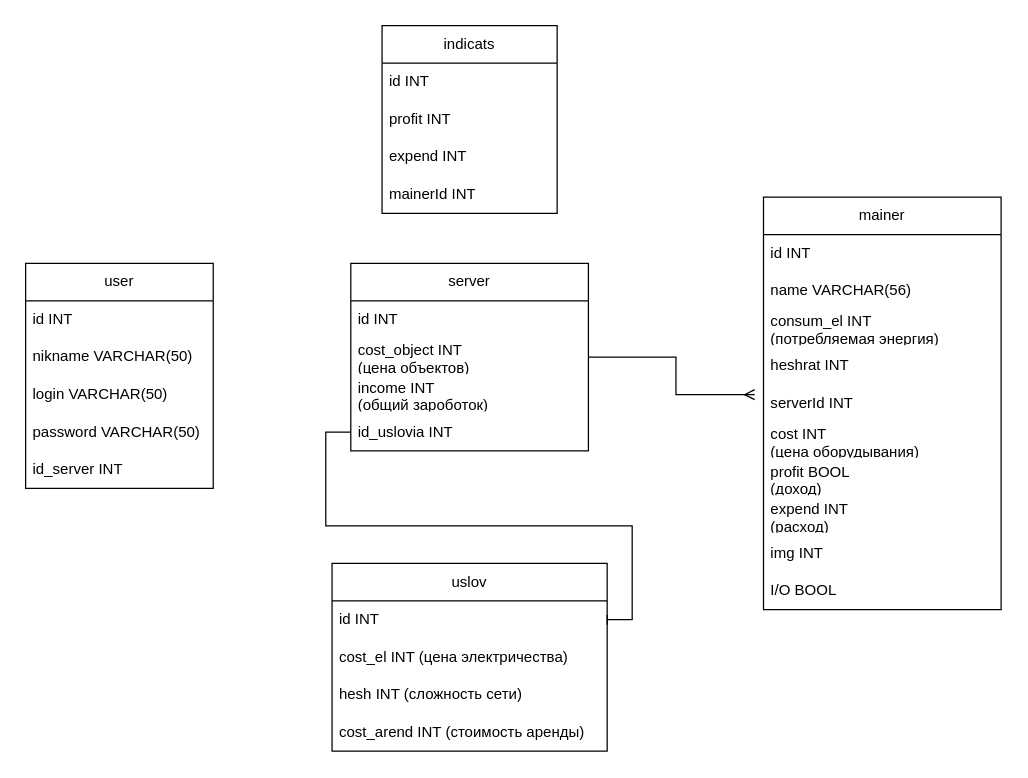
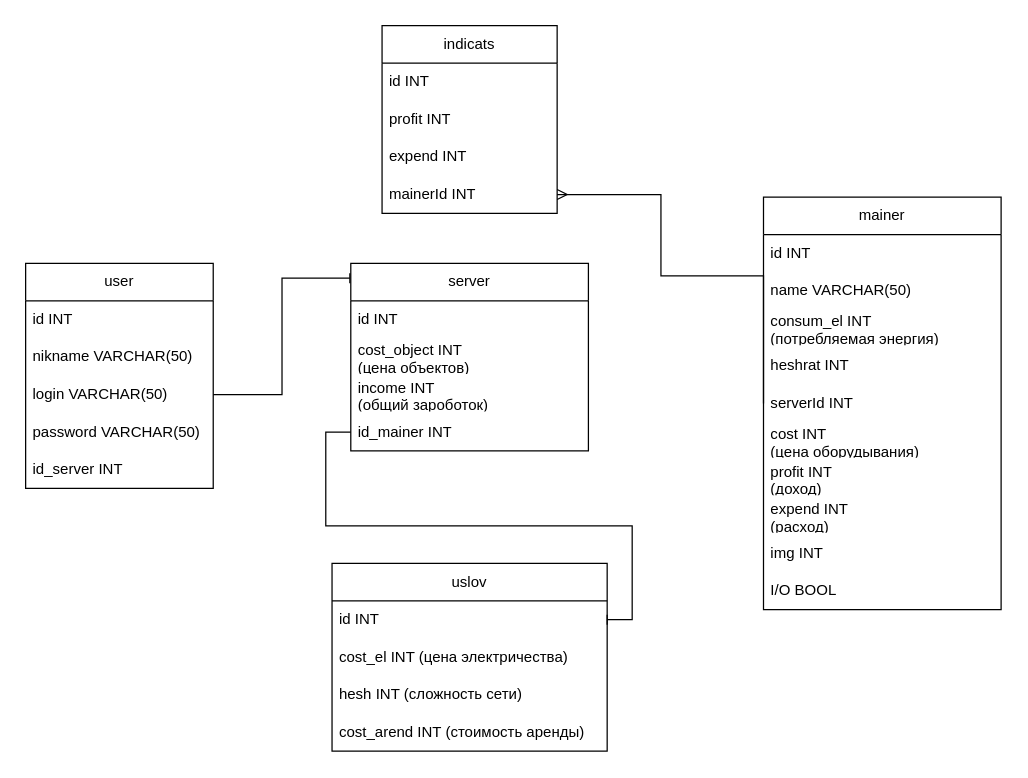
  <mxCell id="0" />
  <mxCell id="1" parent="0" />
  <mxCell id="2" value="user" style="swimlane;fontStyle=0;childLayout=stackLayout;horizontal=1;startSize=30;horizontalStack=0;resizeParent=1;resizeParentMax=0;resizeLast=0;collapsible=1;marginBottom=0;whiteSpace=wrap;html=1;" parent="1" vertex="1"><mxGeometry x="20" y="210" width="150" height="180" as="geometry" /></mxCell>
  <mxCell id="3" value="id INT" style="text;strokeColor=none;fillColor=none;align=left;verticalAlign=middle;spacingLeft=4;spacingRight=4;overflow=hidden;points=[[0,0.5],[1,0.5]];portConstraint=eastwest;rotatable=0;whiteSpace=wrap;html=1;" parent="2" vertex="1"><mxGeometry y="30" width="150" height="30" as="geometry" /></mxCell>
  <mxCell id="4" value="nikname VARCHAR(50)" style="text;strokeColor=none;fillColor=none;align=left;verticalAlign=middle;spacingLeft=4;spacingRight=4;overflow=hidden;points=[[0,0.5],[1,0.5]];portConstraint=eastwest;rotatable=0;whiteSpace=wrap;html=1;" parent="2" vertex="1"><mxGeometry y="60" width="150" height="30" as="geometry" /></mxCell>
  <mxCell id="5" value="login VARCHAR(50)" style="text;strokeColor=none;fillColor=none;align=left;verticalAlign=middle;spacingLeft=4;spacingRight=4;overflow=hidden;points=[[0,0.5],[1,0.5]];portConstraint=eastwest;rotatable=0;whiteSpace=wrap;html=1;" parent="2" vertex="1"><mxGeometry y="90" width="150" height="30" as="geometry" /></mxCell>
  <mxCell id="6" value="password VARCHAR(50)" style="text;strokeColor=none;fillColor=none;align=left;verticalAlign=middle;spacingLeft=4;spacingRight=4;overflow=hidden;points=[[0,0.5],[1,0.5]];portConstraint=eastwest;rotatable=0;whiteSpace=wrap;html=1;" parent="2" vertex="1"><mxGeometry y="120" width="150" height="30" as="geometry" /></mxCell>
  <mxCell id="7" value="id_server INT" style="text;strokeColor=none;fillColor=none;align=left;verticalAlign=middle;spacingLeft=4;spacingRight=4;overflow=hidden;points=[[0,0.5],[1,0.5]];portConstraint=eastwest;rotatable=0;whiteSpace=wrap;html=1;" parent="2" vertex="1"><mxGeometry y="150" width="150" height="30" as="geometry" /></mxCell>
  <mxCell id="8" value="server" style="swimlane;fontStyle=0;childLayout=stackLayout;horizontal=1;startSize=30;horizontalStack=0;resizeParent=1;resizeParentMax=0;resizeLast=0;collapsible=1;marginBottom=0;whiteSpace=wrap;html=1;" parent="1" vertex="1"><mxGeometry x="280" y="210" width="190" height="150" as="geometry" /></mxCell>
  <mxCell id="9" value="id INT" style="text;strokeColor=none;fillColor=none;align=left;verticalAlign=middle;spacingLeft=4;spacingRight=4;overflow=hidden;points=[[0,0.5],[1,0.5]];portConstraint=eastwest;rotatable=0;whiteSpace=wrap;html=1;" parent="8" vertex="1"><mxGeometry y="30" width="190" height="30" as="geometry" /></mxCell>
  <mxCell id="10" value="cost_object INT&lt;div&gt;(цена объектов)&lt;/div&gt;" style="text;strokeColor=none;fillColor=none;align=left;verticalAlign=middle;spacingLeft=4;spacingRight=4;overflow=hidden;points=[[0,0.5],[1,0.5]];portConstraint=eastwest;rotatable=0;whiteSpace=wrap;html=1;" parent="8" vertex="1"><mxGeometry y="60" width="190" height="30" as="geometry" /></mxCell>
  <mxCell id="11" value="income INT&lt;div&gt;(общий зароботок)&lt;/div&gt;" style="text;strokeColor=none;fillColor=none;align=left;verticalAlign=middle;spacingLeft=4;spacingRight=4;overflow=hidden;points=[[0,0.5],[1,0.5]];portConstraint=eastwest;rotatable=0;whiteSpace=wrap;html=1;" parent="8" vertex="1"><mxGeometry y="90" width="190" height="30" as="geometry" /></mxCell>
- <mxCell id="12" value="id_uslovia INT" style="text;strokeColor=none;fillColor=none;align=left;verticalAlign=middle;spacingLeft=4;spacingRight=4;overflow=hidden;points=[[0,0.5],[1,0.5]];portConstraint=eastwest;rotatable=0;whiteSpace=wrap;html=1;" parent="8" vertex="1"><mxGeometry y="120" width="190" height="30" as="geometry" /></mxCell>
+ <mxCell id="12" value="id_mainer INT" style="text;strokeColor=none;fillColor=none;align=left;verticalAlign=middle;spacingLeft=4;spacingRight=4;overflow=hidden;points=[[0,0.5],[1,0.5]];portConstraint=eastwest;rotatable=0;whiteSpace=wrap;html=1;" parent="8" vertex="1"><mxGeometry y="120" width="190" height="30" as="geometry" /></mxCell>
  <mxCell id="13" value="mainer" style="swimlane;fontStyle=0;childLayout=stackLayout;horizontal=1;startSize=30;horizontalStack=0;resizeParent=1;resizeParentMax=0;resizeLast=0;collapsible=1;marginBottom=0;whiteSpace=wrap;html=1;" parent="1" vertex="1"><mxGeometry x="610" y="157" width="190" height="330" as="geometry" /></mxCell>
  <mxCell id="14" value="id INT" style="text;strokeColor=none;fillColor=none;align=left;verticalAlign=middle;spacingLeft=4;spacingRight=4;overflow=hidden;points=[[0,0.5],[1,0.5]];portConstraint=eastwest;rotatable=0;whiteSpace=wrap;html=1;" parent="13" vertex="1"><mxGeometry y="30" width="190" height="30" as="geometry" /></mxCell>
- <mxCell id="15" value="name VARCHAR(56)" style="text;strokeColor=none;fillColor=none;align=left;verticalAlign=middle;spacingLeft=4;spacingRight=4;overflow=hidden;points=[[0,0.5],[1,0.5]];portConstraint=eastwest;rotatable=0;whiteSpace=wrap;html=1;" parent="13" vertex="1"><mxGeometry y="60" width="190" height="30" as="geometry" /></mxCell>
+ <mxCell id="15" value="name VARCHAR(50)" style="text;strokeColor=none;fillColor=none;align=left;verticalAlign=middle;spacingLeft=4;spacingRight=4;overflow=hidden;points=[[0,0.5],[1,0.5]];portConstraint=eastwest;rotatable=0;whiteSpace=wrap;html=1;" parent="13" vertex="1"><mxGeometry y="60" width="190" height="30" as="geometry" /></mxCell>
  <mxCell id="16" value="consum_el INT&lt;div&gt;(потребляемая энергия)&lt;/div&gt;" style="text;strokeColor=none;fillColor=none;align=left;verticalAlign=middle;spacingLeft=4;spacingRight=4;overflow=hidden;points=[[0,0.5],[1,0.5]];portConstraint=eastwest;rotatable=0;whiteSpace=wrap;html=1;" parent="13" vertex="1"><mxGeometry y="90" width="190" height="30" as="geometry" /></mxCell>
  <mxCell id="17" value="heshrat INT" style="text;strokeColor=none;fillColor=none;align=left;verticalAlign=middle;spacingLeft=4;spacingRight=4;overflow=hidden;points=[[0,0.5],[1,0.5]];portConstraint=eastwest;rotatable=0;whiteSpace=wrap;html=1;" parent="13" vertex="1"><mxGeometry y="120" width="190" height="30" as="geometry" /></mxCell>
  <mxCell id="18" value="serverId INT" style="text;strokeColor=none;fillColor=none;align=left;verticalAlign=middle;spacingLeft=4;spacingRight=4;overflow=hidden;points=[[0,0.5],[1,0.5]];portConstraint=eastwest;rotatable=0;whiteSpace=wrap;html=1;" parent="13" vertex="1"><mxGeometry y="150" width="190" height="30" as="geometry" /></mxCell>
  <mxCell id="19" value="cost INT&lt;div&gt;(цена оборудывания)&lt;/div&gt;" style="text;strokeColor=none;fillColor=none;align=left;verticalAlign=middle;spacingLeft=4;spacingRight=4;overflow=hidden;points=[[0,0.5],[1,0.5]];portConstraint=eastwest;rotatable=0;whiteSpace=wrap;html=1;" parent="13" vertex="1"><mxGeometry y="180" width="190" height="30" as="geometry" /></mxCell>
- <mxCell id="20" value="profit BOOL&lt;div&gt;(доход)&lt;/div&gt;" style="text;strokeColor=none;fillColor=none;align=left;verticalAlign=middle;spacingLeft=4;spacingRight=4;overflow=hidden;points=[[0,0.5],[1,0.5]];portConstraint=eastwest;rotatable=0;whiteSpace=wrap;html=1;" parent="13" vertex="1"><mxGeometry y="210" width="190" height="30" as="geometry" /></mxCell>
+ <mxCell id="20" value="profit INT&lt;div&gt;(доход)&lt;/div&gt;" style="text;strokeColor=none;fillColor=none;align=left;verticalAlign=middle;spacingLeft=4;spacingRight=4;overflow=hidden;points=[[0,0.5],[1,0.5]];portConstraint=eastwest;rotatable=0;whiteSpace=wrap;html=1;" parent="13" vertex="1"><mxGeometry y="210" width="190" height="30" as="geometry" /></mxCell>
  <mxCell id="21" value="expend INT&lt;div&gt;(расход)&lt;/div&gt;" style="text;strokeColor=none;fillColor=none;align=left;verticalAlign=middle;spacingLeft=4;spacingRight=4;overflow=hidden;points=[[0,0.5],[1,0.5]];portConstraint=eastwest;rotatable=0;whiteSpace=wrap;html=1;" parent="13" vertex="1"><mxGeometry y="240" width="190" height="30" as="geometry" /></mxCell>
  <mxCell id="22" value="img INT" style="text;strokeColor=none;fillColor=none;align=left;verticalAlign=middle;spacingLeft=4;spacingRight=4;overflow=hidden;points=[[0,0.5],[1,0.5]];portConstraint=eastwest;rotatable=0;whiteSpace=wrap;html=1;" parent="13" vertex="1"><mxGeometry y="270" width="190" height="30" as="geometry" /></mxCell>
  <mxCell id="23" value="I/O BOOL" style="text;strokeColor=none;fillColor=none;align=left;verticalAlign=middle;spacingLeft=4;spacingRight=4;overflow=hidden;points=[[0,0.5],[1,0.5]];portConstraint=eastwest;rotatable=0;whiteSpace=wrap;html=1;" parent="13" vertex="1"><mxGeometry y="300" width="190" height="30" as="geometry" /></mxCell>
  <mxCell id="24" value="uslov" style="swimlane;fontStyle=0;childLayout=stackLayout;horizontal=1;startSize=30;horizontalStack=0;resizeParent=1;resizeParentMax=0;resizeLast=0;collapsible=1;marginBottom=0;whiteSpace=wrap;html=1;" parent="1" vertex="1"><mxGeometry x="265" y="450" width="220" height="150" as="geometry" /></mxCell>
  <mxCell id="25" value="id INT" style="text;strokeColor=none;fillColor=none;align=left;verticalAlign=middle;spacingLeft=4;spacingRight=4;overflow=hidden;points=[[0,0.5],[1,0.5]];portConstraint=eastwest;rotatable=0;whiteSpace=wrap;html=1;" parent="24" vertex="1"><mxGeometry y="30" width="220" height="30" as="geometry" /></mxCell>
  <mxCell id="26" value="cost_el INT (цена электричества)" style="text;strokeColor=none;fillColor=none;align=left;verticalAlign=middle;spacingLeft=4;spacingRight=4;overflow=hidden;points=[[0,0.5],[1,0.5]];portConstraint=eastwest;rotatable=0;whiteSpace=wrap;html=1;" parent="24" vertex="1"><mxGeometry y="60" width="220" height="30" as="geometry" /></mxCell>
  <mxCell id="27" value="hesh INT (сложность сети)" style="text;strokeColor=none;fillColor=none;align=left;verticalAlign=middle;spacingLeft=4;spacingRight=4;overflow=hidden;points=[[0,0.5],[1,0.5]];portConstraint=eastwest;rotatable=0;whiteSpace=wrap;html=1;" parent="24" vertex="1"><mxGeometry y="90" width="220" height="30" as="geometry" /></mxCell>
  <mxCell id="28" value="cost_arend INT (стоимость аренды)" style="text;strokeColor=none;fillColor=none;align=left;verticalAlign=middle;spacingLeft=4;spacingRight=4;overflow=hidden;points=[[0,0.5],[1,0.5]];portConstraint=eastwest;rotatable=0;whiteSpace=wrap;html=1;" parent="24" vertex="1"><mxGeometry y="120" width="220" height="30" as="geometry" /></mxCell>
+ <mxCell id="29" style="edgeStyle=orthogonalEdgeStyle;rounded=0;orthogonalLoop=1;jettySize=auto;html=1;exitX=1;exitY=0.5;exitDx=0;exitDy=0;entryX=-0.004;entryY=0.079;entryDx=0;entryDy=0;entryPerimeter=0;endArrow=baseDash;endFill=0;" parent="1" source="5" target="8" edge="1"><mxGeometry relative="1" as="geometry" /></mxCell>
  <mxCell id="30" style="edgeStyle=orthogonalEdgeStyle;rounded=0;orthogonalLoop=1;jettySize=auto;html=1;exitX=0;exitY=0.5;exitDx=0;exitDy=0;entryX=1;entryY=0.5;entryDx=0;entryDy=0;endArrow=baseDash;endFill=0;" parent="1" source="12" target="25" edge="1"><mxGeometry relative="1" as="geometry" /></mxCell>
- <mxCell id="31" style="edgeStyle=orthogonalEdgeStyle;rounded=0;orthogonalLoop=1;jettySize=auto;html=1;exitX=1;exitY=0.5;exitDx=0;exitDy=0;entryX=-0.037;entryY=0.267;entryDx=0;entryDy=0;entryPerimeter=0;endArrow=ERmany;endFill=0;" parent="1" source="10" target="18" edge="1"><mxGeometry relative="1" as="geometry" /></mxCell>
  <mxCell id="32" value="indicats" style="swimlane;fontStyle=0;childLayout=stackLayout;horizontal=1;startSize=30;horizontalStack=0;resizeParent=1;resizeParentMax=0;resizeLast=0;collapsible=1;marginBottom=0;whiteSpace=wrap;html=1;" vertex="1" parent="1"><mxGeometry x="305" y="20" width="140" height="150" as="geometry" /></mxCell>
  <mxCell id="33" value="id INT" style="text;strokeColor=none;fillColor=none;align=left;verticalAlign=middle;spacingLeft=4;spacingRight=4;overflow=hidden;points=[[0,0.5],[1,0.5]];portConstraint=eastwest;rotatable=0;whiteSpace=wrap;html=1;" vertex="1" parent="32"><mxGeometry y="30" width="140" height="30" as="geometry" /></mxCell>
  <mxCell id="34" value="profit INT" style="text;strokeColor=none;fillColor=none;align=left;verticalAlign=middle;spacingLeft=4;spacingRight=4;overflow=hidden;points=[[0,0.5],[1,0.5]];portConstraint=eastwest;rotatable=0;whiteSpace=wrap;html=1;" vertex="1" parent="32"><mxGeometry y="60" width="140" height="30" as="geometry" /></mxCell>
  <mxCell id="35" value="expend INT" style="text;strokeColor=none;fillColor=none;align=left;verticalAlign=middle;spacingLeft=4;spacingRight=4;overflow=hidden;points=[[0,0.5],[1,0.5]];portConstraint=eastwest;rotatable=0;whiteSpace=wrap;html=1;" vertex="1" parent="32"><mxGeometry y="90" width="140" height="30" as="geometry" /></mxCell>
  <mxCell id="36" value="mainerId INT" style="text;strokeColor=none;fillColor=none;align=left;verticalAlign=middle;spacingLeft=4;spacingRight=4;overflow=hidden;points=[[0,0.5],[1,0.5]];portConstraint=eastwest;rotatable=0;whiteSpace=wrap;html=1;" vertex="1" parent="32"><mxGeometry y="120" width="140" height="30" as="geometry" /></mxCell>
+ <mxCell id="37" style="edgeStyle=orthogonalEdgeStyle;rounded=0;orthogonalLoop=1;jettySize=auto;html=1;exitX=0;exitY=0.5;exitDx=0;exitDy=0;entryX=1;entryY=0.5;entryDx=0;entryDy=0;endArrow=ERmany;endFill=0;" edge="1" parent="1" source="18" target="36"><mxGeometry relative="1" as="geometry"><Array as="points"><mxPoint x="610" y="220" /><mxPoint x="528" y="220" /><mxPoint x="528" y="155" /></Array></mxGeometry></mxCell>
